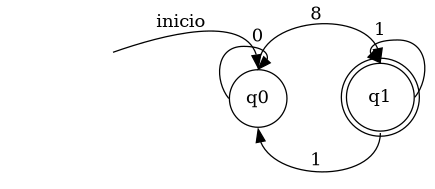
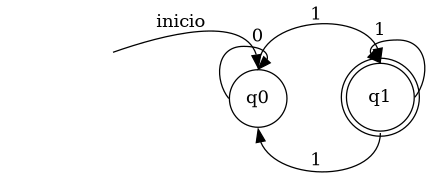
  digraph {
    rankdir=LR
    edge [headport=n]
    invisible [style=invisible]
    n2 [label=q0 shape=circle]
    n3 [label=q1 shape=doublecircle]
    invisible -> n2 [label=inicio]
    n2 -> n2 [label=0 tailport=w]
-   n2 -> n3 [label=8 tailport=n]
+   n2 -> n3 [label=1 tailport=n]
    n3 -> n2 [headport=s label=1 tailport=s]
    n3 -> n3 [label=1 tailport=e]
  }
